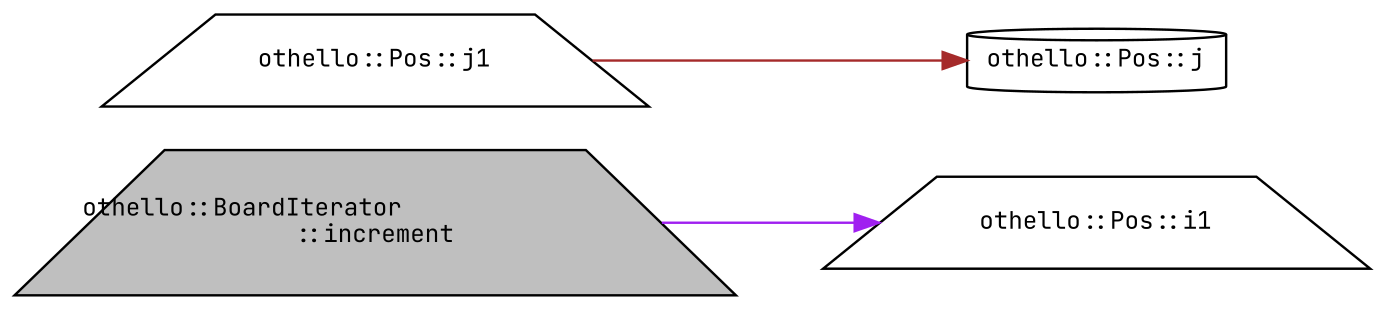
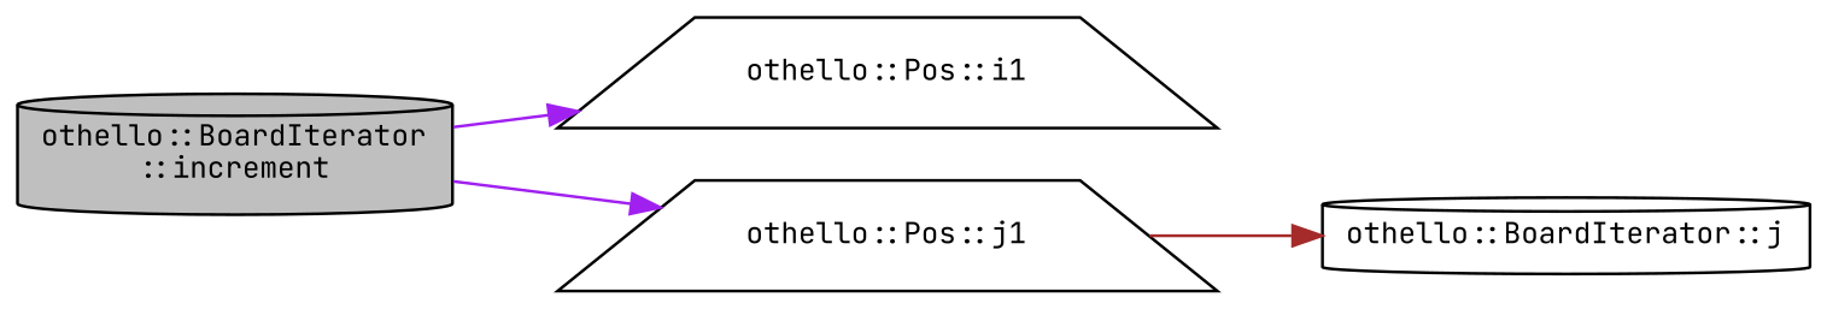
  digraph {
    fontname="JetBrains Mono"
    rankdir=LR
    node [color=black fillcolor=white fontname="JetBrains Mono" fontsize=10 shape=cylinder style=filled]
    edge [color=purple fontname="JetBrains Mono" fontsize=10 labelfontname=Helvetica labelfontsize=10 style=solid]
-   n1 [fillcolor=grey75 fontcolor=black height=0.2 label="othello::BoardIterator\l::increment" shape=trapezium width=0.4]
+   n1 [fillcolor=grey75 fontcolor=black height=0.2 label="othello::BoardIterator\l::increment" width=0.4]
    n2 [height=0.2 label="othello::Pos::i1" shape=trapezium width=0.4]
    n3 [height=0.2 label="othello::Pos::j1" shape=trapezium width=0.4]
-   n4 [height=0.2 label="othello::Pos::j" width=0.4]
+   n4 [height=0.2 label="othello::BoardIterator::j" width=0.4]
    n1 -> n2
+   n1 -> n3
    n3 -> n4 [color=brown]
  }
